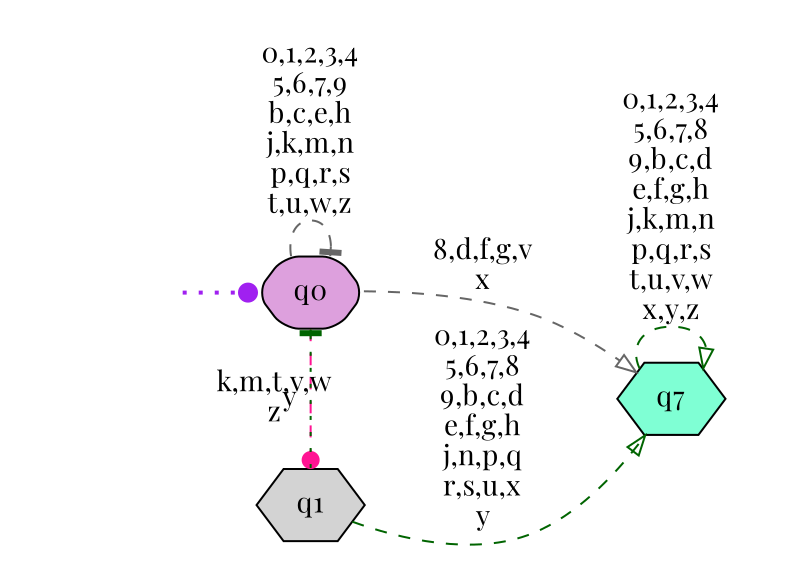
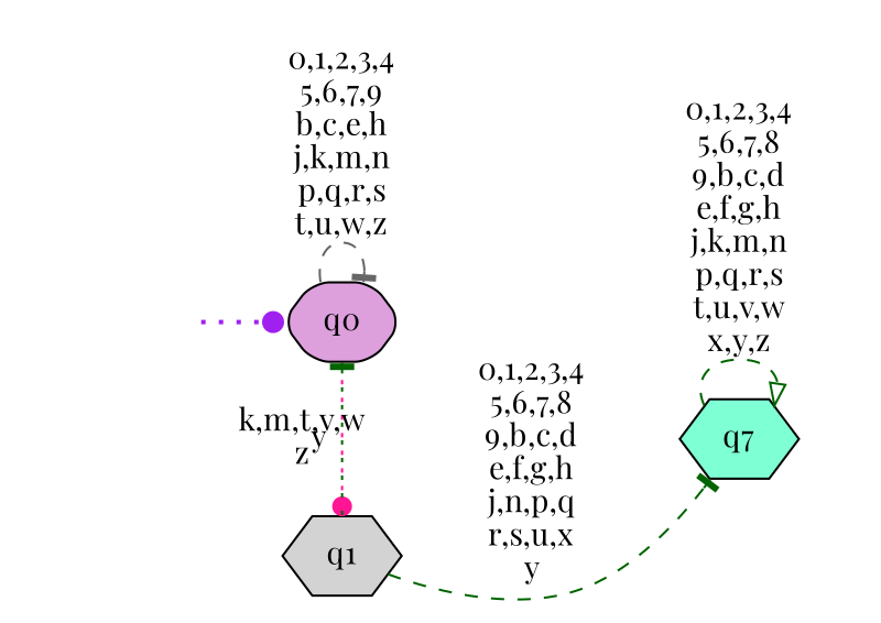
  digraph {
    fontname="Playfair Display"
    rankdir=LR
    node [fontname="Playfair Display" shape=hexagon style=filled color=black]
    edge [arrowhead=tee color=darkgreen fontname="Playfair Display" style=dashed]
    __start0 [height=0 shape=none style=invis width=0 color=""]
    n2 [fillcolor=plum label=q0 style="rounded,filled"]
    n3 [fillcolor=lightgrey label=q1]
    n4 [fillcolor=aquamarine label=q7]
    subgraph cluster_1 {
      nodesep=0.15
      ranksep=0.15
      style=invis
      __start0
      n2
    }
    __start0 -> n2 [arrowhead=dot color=purple penwidth=2 style=dotted]
    n2 -> n2 [color=gray40 label="0,1,2,3,4\n5,6,7,9\nb,c,e,h\nj,k,m,n\np,q,r,s\nt,u,w,z"]
-   n2 -> n3 [arrowhead=dot color=deeppink label=y]
-   n2 -> n4 [arrowhead=onormal color=gray40 label="8,d,f,g,v\nx"]
+   n2 -> n3 [arrowhead=dot color=deeppink label=y style=dotted]
    n3 -> n2 [label="k,m,t,v,w\nz" style=dotted]
-   n3 -> n4 [arrowhead=onormal label="0,1,2,3,4\n5,6,7,8\n9,b,c,d\ne,f,g,h\nj,n,p,q\nr,s,u,x\ny"]
+   n3 -> n4 [label="0,1,2,3,4\n5,6,7,8\n9,b,c,d\ne,f,g,h\nj,n,p,q\nr,s,u,x\ny"]
    n4 -> n4 [arrowhead=onormal label="0,1,2,3,4\n5,6,7,8\n9,b,c,d\ne,f,g,h\nj,k,m,n\np,q,r,s\nt,u,v,w\nx,y,z"]
  }
